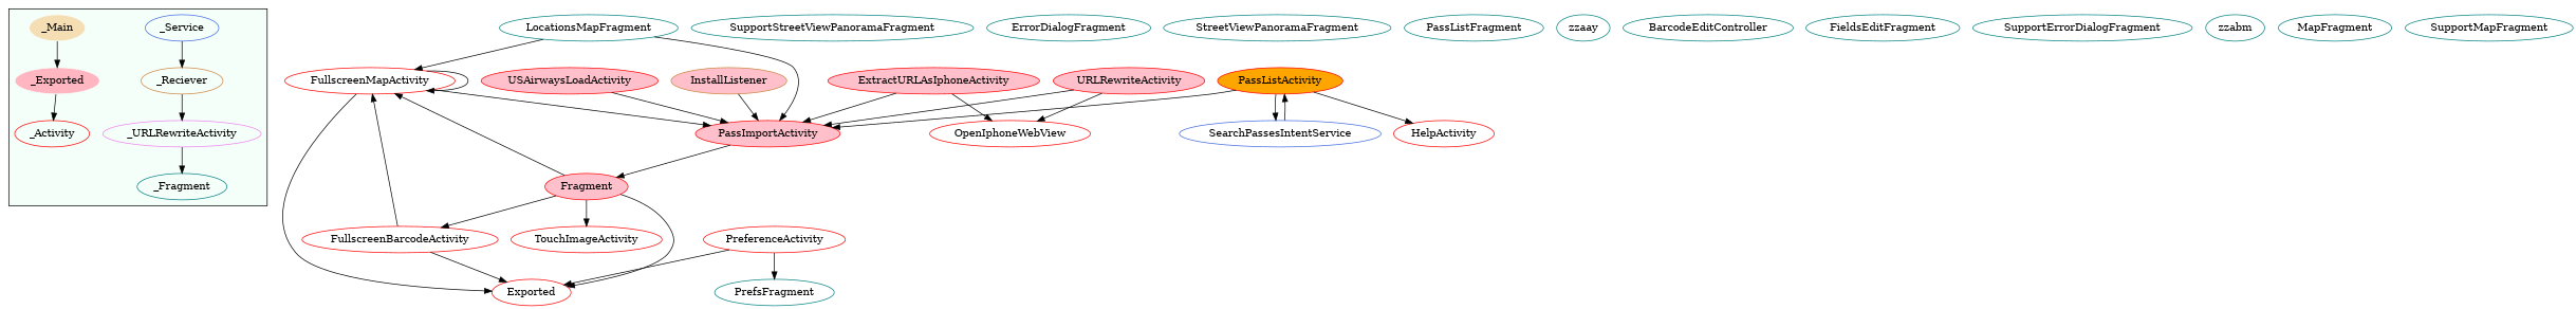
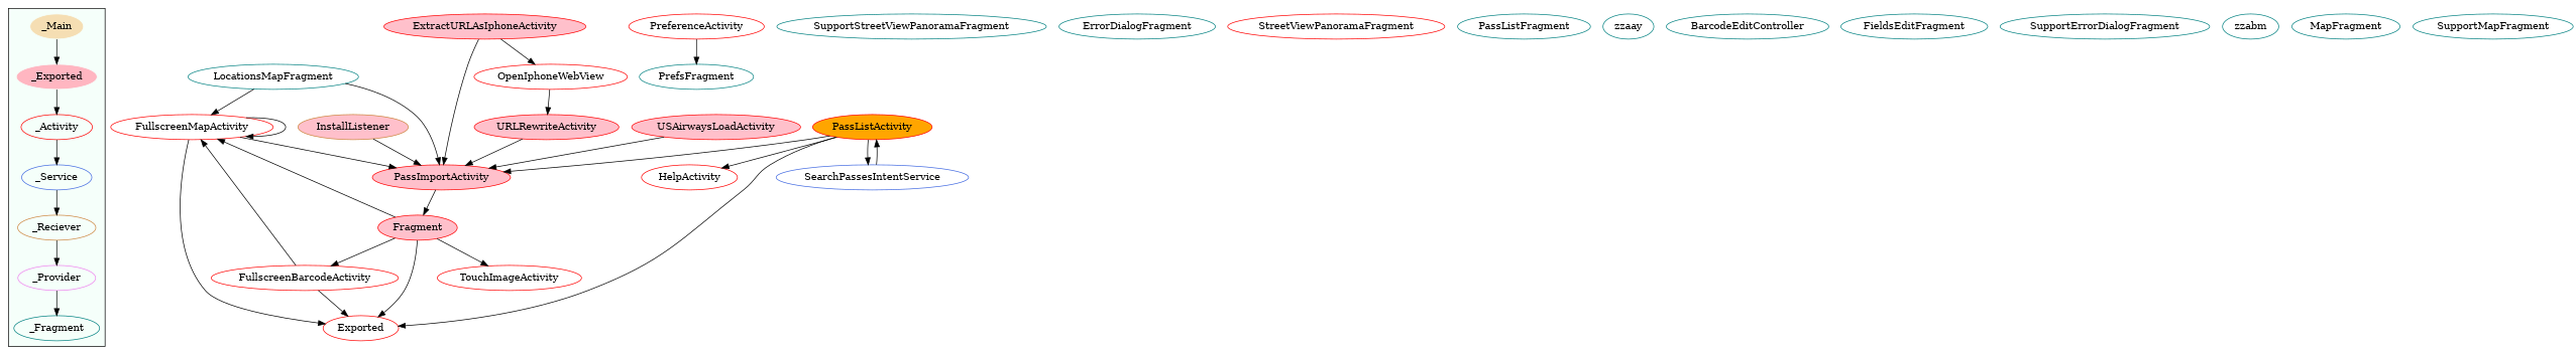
  digraph {
    node [color=red]
    _Activity
    _Service [color=royalblue]
    _Reciever [color=peru]
-   _Provider [color=violet label=_URLRewriteActivity]
+   _Provider [color=violet]
    _Fragment [color=teal]
    _Main [color=mintcream fillcolor=wheat style=filled]
    _Exported [color=mintcream fillcolor=lightpink style=filled]
    FullscreenMapActivity
    n9 [label=Exported]
    PassImportActivity [fillcolor=pink style=filled]
    n11 [fillcolor=pink label=Fragment style=filled]
    LocationsMapFragment [color=teal]
    URLRewriteActivity [fillcolor=pink style=filled]
    OpenIphoneWebView
    ExtractURLAsIphoneActivity [fillcolor=pink style=filled]
    USAirwaysLoadActivity [fillcolor=pink style=filled]
    PrefsFragment [color=teal]
    PreferenceActivity
    TouchImageActivity
    FullscreenBarcodeActivity
    PassListActivity [fillcolor=orange style=filled]
    HelpActivity
    SearchPassesIntentService [color=royalblue]
    InstallListener [color=peru fillcolor=pink style=filled]
    SupportStreetViewPanoramaFragment [color=teal]
    ErrorDialogFragment [color=teal]
-   StreetViewPanoramaFragment [color=teal]
+   StreetViewPanoramaFragment
    PassListFragment [color=teal]
    zzaay [color=teal]
    BarcodeEditController [color=teal]
    FieldsEditFragment [color=teal]
    SupportErrorDialogFragment [color=teal]
    zzabm [color=teal]
    MapFragment [color=teal]
    SupportMapFragment [color=teal]
    subgraph cluster_1 {
      bgcolor=mintcream
      _Activity
      _Service
      _Reciever
      _Provider
      _Fragment
      _Main
      _Exported
    }
+   _Activity -> _Service
    _Service -> _Reciever
    _Reciever -> _Provider
    _Provider -> _Fragment
    _Main -> _Exported
    _Exported -> _Activity
    FullscreenMapActivity -> FullscreenMapActivity
    FullscreenMapActivity -> n9
    FullscreenMapActivity -> PassImportActivity
    PassImportActivity -> n11
    n11 -> FullscreenMapActivity
    n11 -> n9
    n11 -> TouchImageActivity
    n11 -> FullscreenBarcodeActivity
    LocationsMapFragment -> FullscreenMapActivity
    LocationsMapFragment -> PassImportActivity
    URLRewriteActivity -> PassImportActivity
-   URLRewriteActivity -> OpenIphoneWebView
+   OpenIphoneWebView -> URLRewriteActivity
    ExtractURLAsIphoneActivity -> PassImportActivity
    ExtractURLAsIphoneActivity -> OpenIphoneWebView
    USAirwaysLoadActivity -> PassImportActivity
    PreferenceActivity -> PrefsFragment
    FullscreenBarcodeActivity -> FullscreenMapActivity
    FullscreenBarcodeActivity -> n9
-   PreferenceActivity -> n9
+   PassListActivity -> n9
    PassListActivity -> PassImportActivity
    PassListActivity -> HelpActivity
    PassListActivity -> SearchPassesIntentService
    SearchPassesIntentService -> PassListActivity
    InstallListener -> PassImportActivity
  }
